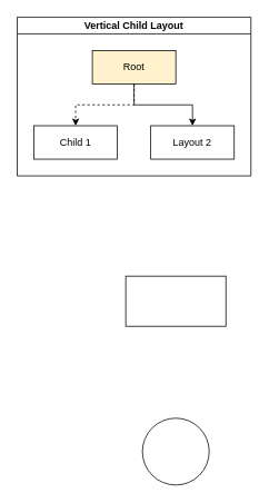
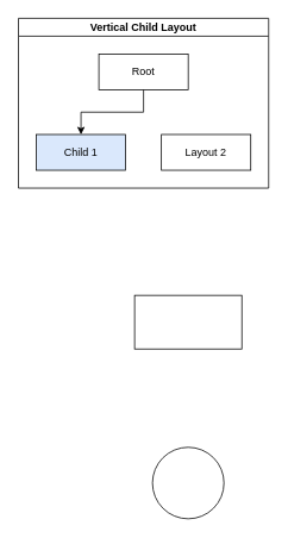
  <mxCell id="0" />
  <mxCell id="1" parent="0" />
  <mxCell id="2" value="" style="rounded=0;whiteSpace=wrap;html=1;" vertex="1" parent="1"><mxGeometry x="150" y="330" width="120" height="60" as="geometry" /></mxCell>
  <mxCell id="3" value="" style="ellipse;whiteSpace=wrap;html=1;aspect=fixed;" vertex="1" parent="1"><mxGeometry x="170" y="500" width="80" height="80" as="geometry" /></mxCell>
  <mxCell id="4" value="Vertical Child Layout" style="swimlane;startSize=20;horizontal=1;childLayout=treeLayout;horizontalTree=0;resizable=0;containerType=tree;" vertex="1" parent="1"><mxGeometry x="20" width="280" height="190" as="geometry" y="20" /></mxCell>
- <mxCell id="5" value="Root" style="whiteSpace=wrap;html=1;fillColor=#fff2cc;" vertex="1" parent="4"><mxGeometry x="90" y="40" width="100" height="40" as="geometry" /></mxCell>
- <mxCell id="6" value="Child 1" style="whiteSpace=wrap;html=1;" vertex="1" parent="4"><mxGeometry x="20" y="130" width="100" height="40" as="geometry" /></mxCell>
- <mxCell id="7" value="" style="edgeStyle=elbowEdgeStyle;elbow=vertical;html=1;rounded=0;dashed=1;" edge="1" parent="4" source="5" target="6"><mxGeometry relative="1" as="geometry" /></mxCell>
+ <mxCell id="5" value="Root" style="whiteSpace=wrap;html=1;" vertex="1" parent="4"><mxGeometry x="90" y="40" width="100" height="40" as="geometry" /></mxCell>
+ <mxCell id="6" value="Child 1" style="whiteSpace=wrap;html=1;fillColor=#dae8fc;" vertex="1" parent="4"><mxGeometry x="20" y="130" width="100" height="40" as="geometry" /></mxCell>
+ <mxCell id="7" value="" style="edgeStyle=elbowEdgeStyle;elbow=vertical;html=1;rounded=0;" edge="1" parent="4" source="5" target="6"><mxGeometry relative="1" as="geometry" /></mxCell>
  <mxCell id="8" value="Layout 2" style="whiteSpace=wrap;html=1;" vertex="1" parent="4"><mxGeometry x="160" y="130" width="100" height="40" as="geometry" /></mxCell>
- <mxCell id="9" value="" style="edgeStyle=elbowEdgeStyle;elbow=vertical;html=1;rounded=0;" edge="1" parent="4" source="5" target="8"><mxGeometry relative="1" as="geometry" /></mxCell>
